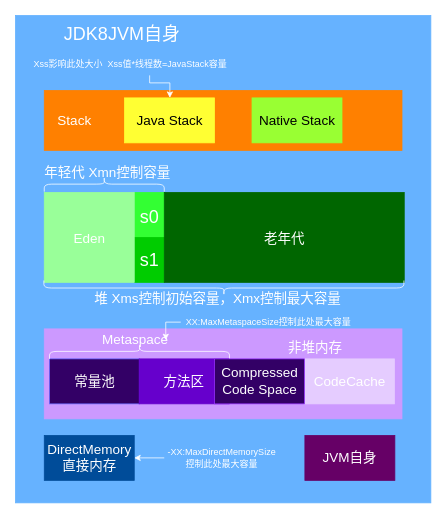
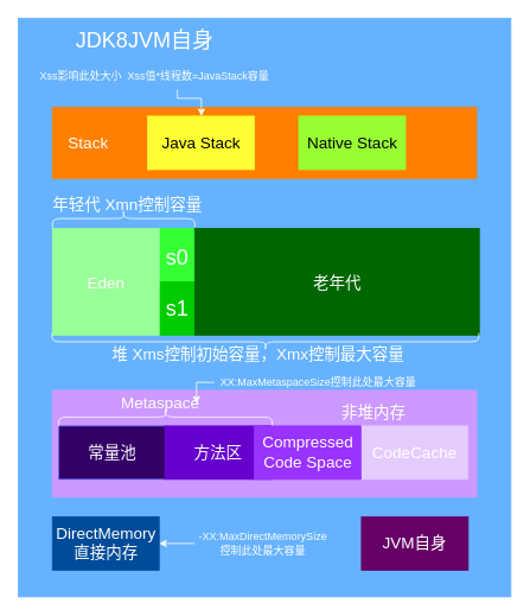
  <mxCell id="0" />
  <mxCell id="1" parent="0" />
  <mxCell id="2" value="" style="rounded=0;whiteSpace=wrap;html=1;shadow=0;fillColor=#66B2FF;strokeColor=#66B2FF;" parent="1" vertex="1"><mxGeometry x="20" y="20" width="554" height="650" as="geometry" /></mxCell>
  <mxCell id="3" value="" style="rounded=0;whiteSpace=wrap;html=1;shadow=0;fontSize=18;fontColor=#000000;strokeColor=#CC99FF;fillColor=#CC99FF;" parent="1" vertex="1"><mxGeometry x="58.5" y="438" width="477" height="120" as="geometry" /></mxCell>
  <mxCell id="4" value="&lt;font style=&quot;font-size: 24px&quot; color=&quot;#ffffff&quot;&gt;JDK8JVM自身&lt;/font&gt;" style="text;html=1;strokeColor=none;fillColor=none;align=center;verticalAlign=middle;whiteSpace=wrap;rounded=0;shadow=0;" parent="1" vertex="1"><mxGeometry x="56.5" y="30" width="211" height="30" as="geometry" /></mxCell>
  <mxCell id="5" value="s0" style="rounded=0;whiteSpace=wrap;html=1;shadow=0;fontSize=24;fontColor=#FFFFFF;strokeColor=#33FF33;fillColor=#33FF33;" parent="1" vertex="1"><mxGeometry x="178.5" y="256" width="40" height="65" as="geometry" /></mxCell>
  <mxCell id="6" value="s1" style="rounded=0;whiteSpace=wrap;html=1;shadow=0;fontSize=24;fontColor=#FFFFFF;strokeColor=#00CC00;fillColor=#00CC00;" parent="1" vertex="1"><mxGeometry x="178.5" y="316" width="40" height="60" as="geometry" /></mxCell>
  <mxCell id="7" value="&lt;font style=&quot;font-size: 18px&quot; color=&quot;#ffffff&quot;&gt;Eden&lt;/font&gt;" style="rounded=0;whiteSpace=wrap;html=1;shadow=0;fontSize=24;fontColor=#000000;strokeColor=#99FF99;fillColor=#99FF99;" parent="1" vertex="1"><mxGeometry x="58.5" y="256" width="120" height="120" as="geometry" /></mxCell>
  <mxCell id="8" value="&lt;font style=&quot;font-size: 18px&quot; color=&quot;#ffffff&quot;&gt;老年代&lt;/font&gt;" style="rounded=0;whiteSpace=wrap;html=1;shadow=0;fontSize=24;fontColor=#000000;strokeColor=#006600;fillColor=#006600;" parent="1" vertex="1"><mxGeometry x="218.5" y="256" width="320" height="120" as="geometry" /></mxCell>
  <mxCell id="9" value="&lt;font style=&quot;font-size: 18px&quot; color=&quot;#ffffff&quot;&gt;年轻代 Xmn控制容量&lt;/font&gt;" style="text;html=1;strokeColor=none;fillColor=none;align=center;verticalAlign=middle;whiteSpace=wrap;rounded=0;shadow=0;fontSize=24;fontColor=#000000;" parent="1" vertex="1"><mxGeometry x="56.5" y="210" width="172" height="35" as="geometry" /></mxCell>
  <mxCell id="10" value="" style="shape=curlyBracket;whiteSpace=wrap;html=1;rounded=1;flipH=1;shadow=0;fontSize=24;fontColor=#000000;strokeColor=#FFFFFF;fillColor=#FFFFFF;rotation=90;size=0.5;" parent="1" vertex="1"><mxGeometry x="288" y="143.5" width="20" height="480" as="geometry" /></mxCell>
  <mxCell id="11" value="&lt;font style=&quot;font-size: 18px&quot; color=&quot;#ffffff&quot;&gt;堆 Xms控制初始容量，Xmx控制最大容量&lt;/font&gt;" style="text;html=1;strokeColor=none;fillColor=none;align=center;verticalAlign=middle;whiteSpace=wrap;rounded=0;shadow=0;fontSize=24;fontColor=#000000;" parent="1" vertex="1"><mxGeometry x="105.5" y="381" width="367.5" height="30" as="geometry" /></mxCell>
  <mxCell id="12" value="&lt;font color=&quot;#ffffff&quot;&gt;常量池&lt;/font&gt;" style="rounded=0;whiteSpace=wrap;html=1;shadow=0;fontSize=18;fontColor=#000000;strokeColor=#6666FF;fillColor=#330066;" parent="1" vertex="1"><mxGeometry x="65.5" y="478" width="120" height="60" as="geometry" /></mxCell>
  <mxCell id="13" value="&lt;font color=&quot;#ffffff&quot;&gt;CodeCache&lt;/font&gt;" style="rounded=0;whiteSpace=wrap;html=1;shadow=0;fontSize=18;fontColor=#000000;strokeColor=#E5CCFF;fillColor=#E5CCFF;" parent="1" vertex="1"><mxGeometry x="405.5" y="478" width="120" height="60" as="geometry" /></mxCell>
  <mxCell id="14" value="" style="rounded=0;whiteSpace=wrap;html=1;shadow=0;fontSize=18;fontColor=#000000;strokeColor=#FF8000;fillColor=#FF8000;" parent="1" vertex="1"><mxGeometry x="58.5" y="120" width="477" height="80" as="geometry" /></mxCell>
  <mxCell id="15" value="&lt;font color=&quot;#ffffff&quot;&gt;DirectMemory&lt;br&gt;直接内存&lt;/font&gt;" style="rounded=0;whiteSpace=wrap;html=1;shadow=0;fontSize=18;fontColor=#000000;strokeColor=#004C99;fillColor=#004C99;" parent="1" vertex="1"><mxGeometry x="58.5" y="580" width="120" height="60" as="geometry" /></mxCell>
  <mxCell id="16" value="&lt;font color=&quot;#ffffff&quot;&gt;方法区&lt;/font&gt;" style="rounded=0;whiteSpace=wrap;html=1;shadow=0;fontSize=18;fontColor=#000000;strokeColor=#6600CC;fillColor=#6600CC;" parent="1" vertex="1"><mxGeometry x="185" y="478" width="120" height="60" as="geometry" /></mxCell>
  <mxCell id="17" value="" style="shape=curlyBracket;whiteSpace=wrap;html=1;rounded=1;shadow=0;fontSize=18;fontColor=#000000;strokeColor=#FFFFFF;fillColor=#FFFFFF;rotation=90;" parent="1" vertex="1"><mxGeometry x="128.5" y="165" width="20" height="160" as="geometry" /></mxCell>
  <mxCell id="18" value="" style="shape=curlyBracket;whiteSpace=wrap;html=1;rounded=1;shadow=0;fontSize=18;fontColor=#000000;strokeColor=#FFFFFF;fillColor=#FFFFFF;rotation=90;" parent="1" vertex="1"><mxGeometry x="175.5" y="348" width="20" height="240" as="geometry" /></mxCell>
  <mxCell id="19" value="&lt;font color=&quot;#ffffff&quot;&gt;Metaspace&lt;/font&gt;" style="text;html=1;strokeColor=none;fillColor=none;align=center;verticalAlign=middle;whiteSpace=wrap;rounded=0;shadow=0;fontSize=18;fontColor=#000000;" parent="1" vertex="1"><mxGeometry x="128.5" y="438" width="101.5" height="30" as="geometry" /></mxCell>
- <mxCell id="20" value="&lt;font color=&quot;#ffffff&quot;&gt;Compressed Code Space&lt;/font&gt;" style="rounded=0;whiteSpace=wrap;html=1;shadow=0;fontSize=18;fontColor=#000000;strokeColor=#9933FF;fillColor=#330066;" parent="1" vertex="1"><mxGeometry x="285.5" y="478" width="120" height="60" as="geometry" /></mxCell>
+ <mxCell id="20" value="&lt;font color=&quot;#ffffff&quot;&gt;Compressed Code Space&lt;/font&gt;" style="rounded=0;whiteSpace=wrap;html=1;shadow=0;fontSize=18;fontColor=#000000;strokeColor=#9933FF;fillColor=#9933FF;" parent="1" vertex="1"><mxGeometry x="285.5" y="478" width="120" height="60" as="geometry" /></mxCell>
  <mxCell id="21" value="&lt;font color=&quot;#ffffff&quot;&gt;非堆内存&lt;/font&gt;" style="text;html=1;strokeColor=none;fillColor=none;align=center;verticalAlign=middle;whiteSpace=wrap;rounded=0;shadow=0;fontSize=18;fontColor=#000000;" parent="1" vertex="1"><mxGeometry x="370" y="448" width="100" height="30" as="geometry" /></mxCell>
  <mxCell id="22" value="Java Stack" style="rounded=0;whiteSpace=wrap;html=1;shadow=0;fontSize=18;fontColor=#000000;strokeColor=#FFFF33;fillColor=#FFFF33;" parent="1" vertex="1"><mxGeometry x="165.5" y="130" width="120" height="60" as="geometry" /></mxCell>
  <mxCell id="23" value="Native Stack" style="rounded=0;whiteSpace=wrap;html=1;shadow=0;fontSize=18;fontColor=#000000;strokeColor=#99FF33;fillColor=#99FF33;" parent="1" vertex="1"><mxGeometry x="335.5" y="130" width="120" height="60" as="geometry" /></mxCell>
  <mxCell id="24" value="&lt;font color=&quot;#ffffff&quot;&gt;Stack&lt;/font&gt;" style="text;html=1;strokeColor=none;fillColor=none;align=center;verticalAlign=middle;whiteSpace=wrap;rounded=0;shadow=0;fontSize=18;fontColor=#000000;" parent="1" vertex="1"><mxGeometry x="68.5" y="145" width="60" height="30" as="geometry" /></mxCell>
  <mxCell id="25" value="" style="edgeStyle=orthogonalEdgeStyle;rounded=0;orthogonalLoop=1;jettySize=auto;html=1;strokeColor=#FFFFFF;" parent="1" source="26" target="22" edge="1"><mxGeometry relative="1" as="geometry"><Array as="points"><mxPoint x="199" y="110" /><mxPoint x="226" y="110" /></Array></mxGeometry></mxCell>
  <mxCell id="26" value="&lt;font color=&quot;#ffffff&quot;&gt;Xss影响此处大小&amp;nbsp; Xss值*线程数=JavaStack容量&lt;/font&gt;" style="text;html=1;strokeColor=none;fillColor=none;align=center;verticalAlign=middle;whiteSpace=wrap;rounded=0;" parent="1" vertex="1"><mxGeometry x="34.25" y="70" width="278.5" height="30" as="geometry" /></mxCell>
  <mxCell id="27" value="" style="edgeStyle=orthogonalEdgeStyle;rounded=0;orthogonalLoop=1;jettySize=auto;html=1;strokeColor=#FFFFFF;" parent="1" source="28" target="19" edge="1"><mxGeometry relative="1" as="geometry" /></mxCell>
  <mxCell id="28" value="&lt;font color=&quot;#ffffff&quot;&gt;&amp;nbsp;XX:MaxMetaspaceSize控制此处最大容量&lt;/font&gt;" style="text;html=1;strokeColor=none;fillColor=none;align=center;verticalAlign=middle;whiteSpace=wrap;rounded=0;" parent="1" vertex="1"><mxGeometry x="240.5" y="420" width="229.5" height="18" as="geometry" /></mxCell>
  <mxCell id="29" value="" style="edgeStyle=orthogonalEdgeStyle;rounded=0;orthogonalLoop=1;jettySize=auto;html=1;strokeColor=#FFFFFF;" parent="1" source="30" target="15" edge="1"><mxGeometry relative="1" as="geometry" /></mxCell>
  <mxCell id="30" value="&lt;font color=&quot;#ffffff&quot;&gt;-XX:MaxDirectMemorySize控制此处最大容量&lt;/font&gt;" style="text;html=1;strokeColor=none;fillColor=none;align=center;verticalAlign=middle;whiteSpace=wrap;rounded=0;" parent="1" vertex="1"><mxGeometry x="218.5" y="595" width="152.5" height="30" as="geometry" /></mxCell>
  <mxCell id="31" value="&lt;font style=&quot;font-size: 18px&quot; color=&quot;#ffffff&quot;&gt;JVM自身&lt;/font&gt;" style="rounded=0;whiteSpace=wrap;html=1;fillColor=#660066;strokeColor=#660066;" vertex="1" parent="1"><mxGeometry x="406" y="580" width="120" height="60" as="geometry" /></mxCell>
